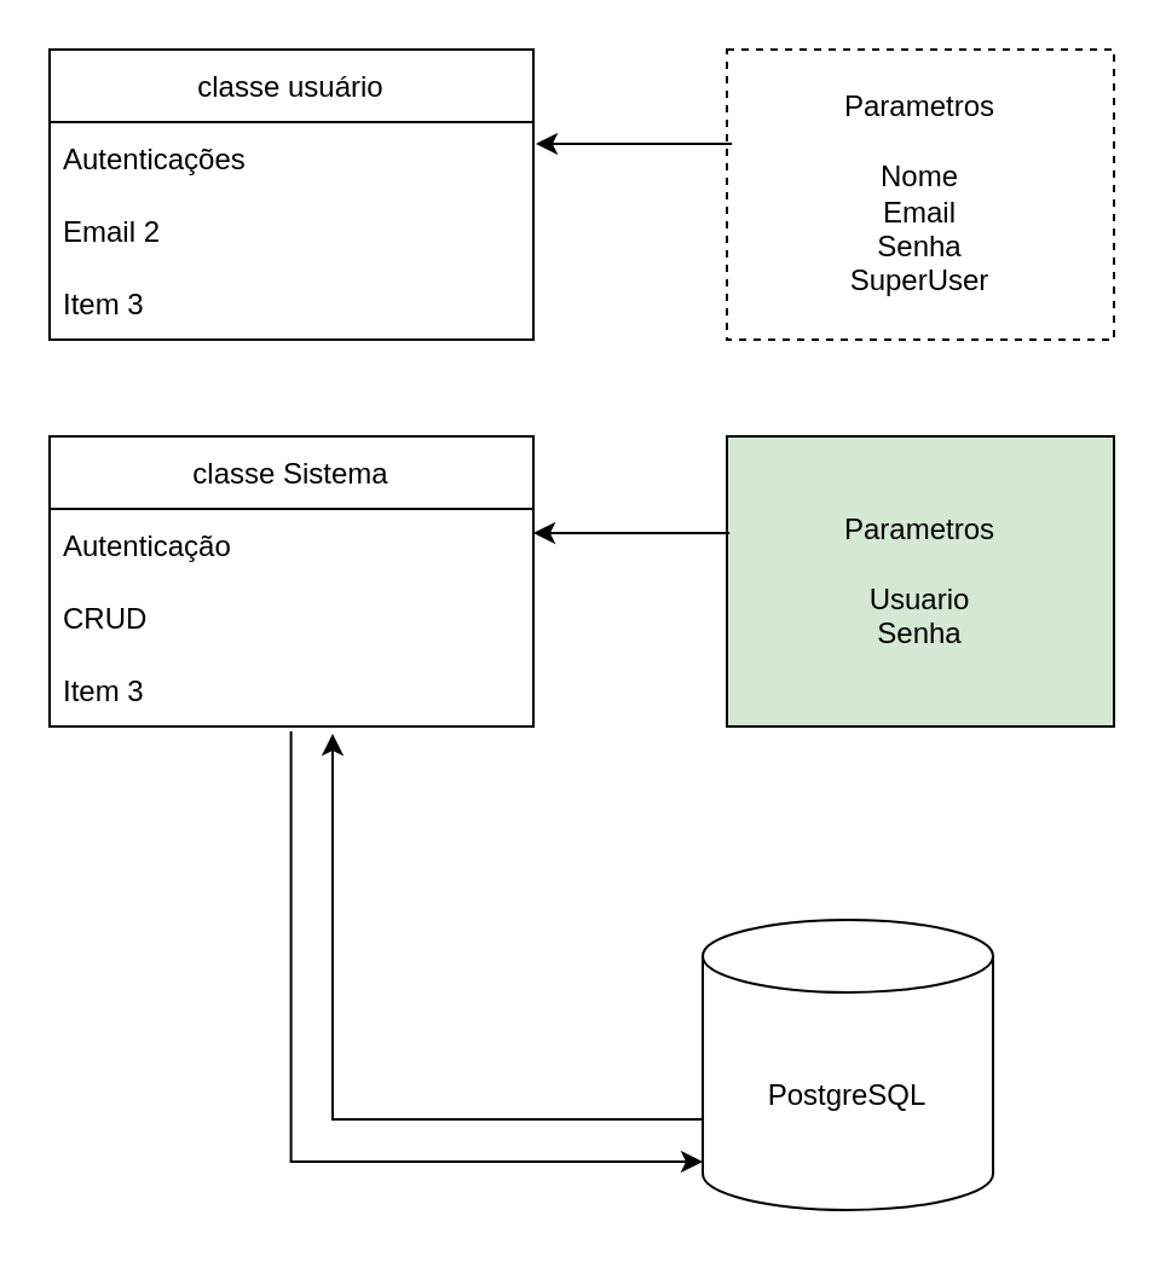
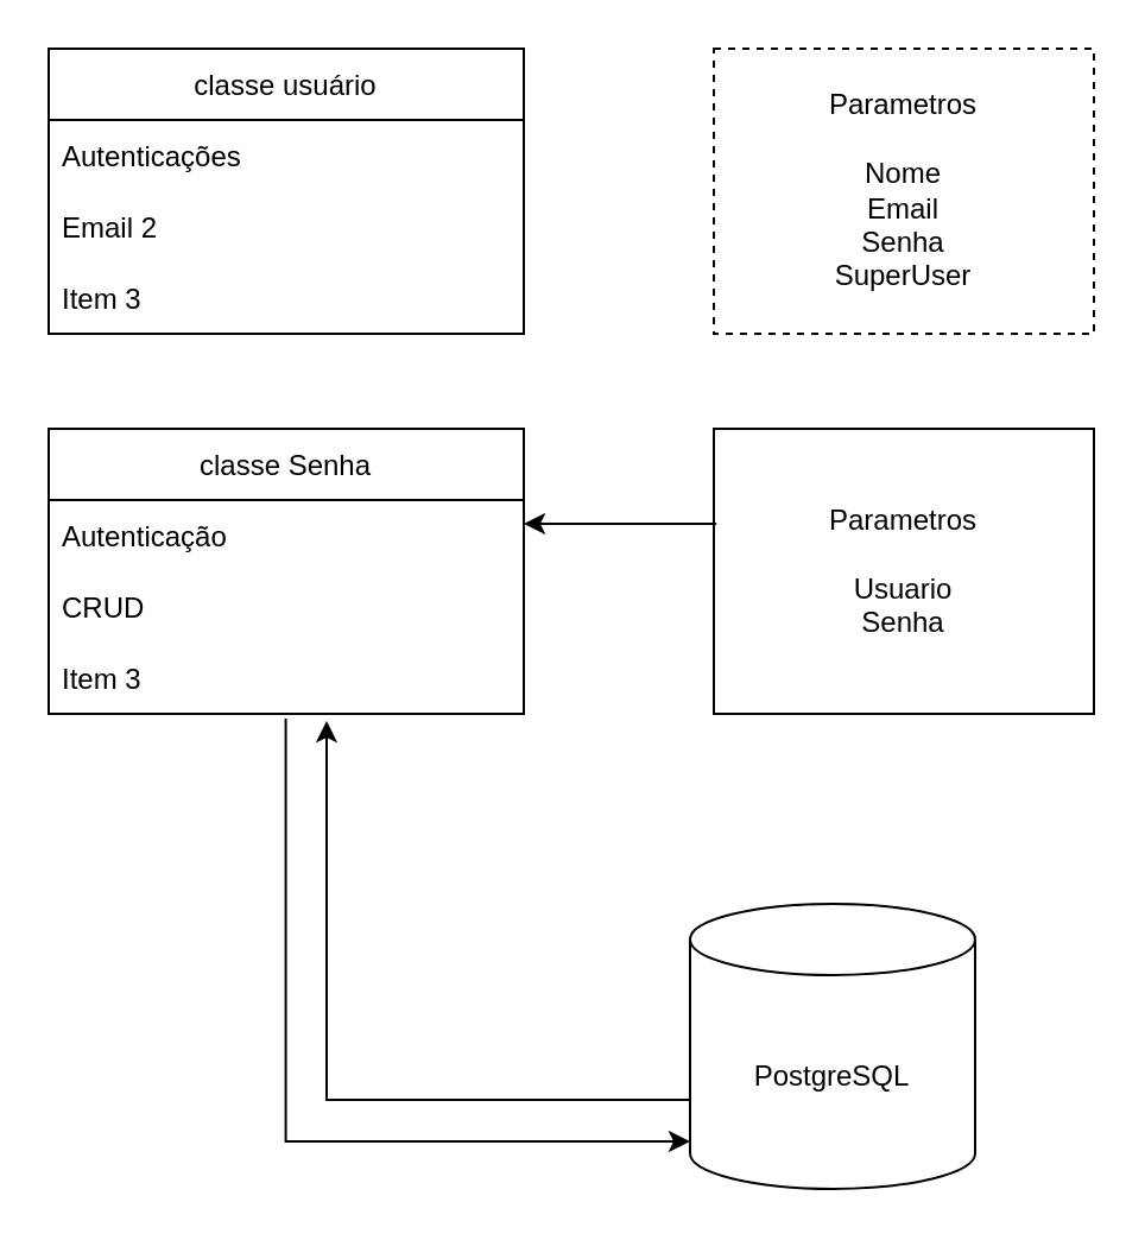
  <mxCell id="0" />
  <mxCell id="1" parent="0" />
  <mxCell id="2" value="classe usuário" style="swimlane;fontStyle=0;childLayout=stackLayout;horizontal=1;startSize=30;horizontalStack=0;resizeParent=1;resizeParentMax=0;resizeLast=0;collapsible=1;marginBottom=0;" vertex="1" parent="1"><mxGeometry x="20" y="20" width="200" height="120" as="geometry" /></mxCell>
  <mxCell id="3" value="Autenticações" style="text;strokeColor=none;fillColor=none;align=left;verticalAlign=middle;spacingLeft=4;spacingRight=4;overflow=hidden;points=[[0,0.5],[1,0.5]];portConstraint=eastwest;rotatable=0;" vertex="1" parent="2"><mxGeometry y="30" width="200" height="30" as="geometry" /></mxCell>
  <mxCell id="4" value="Email 2" style="text;strokeColor=none;fillColor=none;align=left;verticalAlign=middle;spacingLeft=4;spacingRight=4;overflow=hidden;points=[[0,0.5],[1,0.5]];portConstraint=eastwest;rotatable=0;" vertex="1" parent="2"><mxGeometry y="60" width="200" height="30" as="geometry" /></mxCell>
  <mxCell id="5" value="Item 3" style="text;strokeColor=none;fillColor=none;align=left;verticalAlign=middle;spacingLeft=4;spacingRight=4;overflow=hidden;points=[[0,0.5],[1,0.5]];portConstraint=eastwest;rotatable=0;" vertex="1" parent="2"><mxGeometry y="90" width="200" height="30" as="geometry" /></mxCell>
- <mxCell id="6" value="classe Sistema" style="swimlane;fontStyle=0;childLayout=stackLayout;horizontal=1;startSize=30;horizontalStack=0;resizeParent=1;resizeParentMax=0;resizeLast=0;collapsible=1;marginBottom=0;" vertex="1" parent="1"><mxGeometry x="20" y="180" width="200" height="120" as="geometry" /></mxCell>
+ <mxCell id="6" value="classe Senha" style="swimlane;fontStyle=0;childLayout=stackLayout;horizontal=1;startSize=30;horizontalStack=0;resizeParent=1;resizeParentMax=0;resizeLast=0;collapsible=1;marginBottom=0;" vertex="1" parent="1"><mxGeometry x="20" y="180" width="200" height="120" as="geometry" /></mxCell>
  <mxCell id="7" value="Autenticação" style="text;strokeColor=none;fillColor=none;align=left;verticalAlign=middle;spacingLeft=4;spacingRight=4;overflow=hidden;points=[[0,0.5],[1,0.5]];portConstraint=eastwest;rotatable=0;" vertex="1" parent="6"><mxGeometry y="30" width="200" height="30" as="geometry" /></mxCell>
  <mxCell id="8" value="CRUD" style="text;strokeColor=none;fillColor=none;align=left;verticalAlign=middle;spacingLeft=4;spacingRight=4;overflow=hidden;points=[[0,0.5],[1,0.5]];portConstraint=eastwest;rotatable=0;" vertex="1" parent="6"><mxGeometry y="60" width="200" height="30" as="geometry" /></mxCell>
  <mxCell id="9" value="Item 3" style="text;strokeColor=none;fillColor=none;align=left;verticalAlign=middle;spacingLeft=4;spacingRight=4;overflow=hidden;points=[[0,0.5],[1,0.5]];portConstraint=eastwest;rotatable=0;" vertex="1" parent="6"><mxGeometry y="90" width="200" height="30" as="geometry" /></mxCell>
  <mxCell id="10" value="Parametros&lt;br&gt;&lt;br&gt;Nome&lt;br&gt;Email&lt;br&gt;Senha&lt;br&gt;SuperUser" style="rounded=0;whiteSpace=wrap;html=1;dashed=1;" vertex="1" parent="1"><mxGeometry x="300" y="20" width="160" height="120" as="geometry" /></mxCell>
- <mxCell id="11" value="" style="endArrow=classic;html=1;rounded=0;entryX=1.005;entryY=0.3;entryDx=0;entryDy=0;entryPerimeter=0;exitX=0.013;exitY=0.325;exitDx=0;exitDy=0;exitPerimeter=0;" edge="1" parent="1" source="10" target="3"><mxGeometry width="50" height="50" relative="1" as="geometry"><mxPoint x="370" y="180" as="sourcePoint" /><mxPoint x="410" y="130" as="targetPoint" /></mxGeometry></mxCell>
  <mxCell id="12" value="PostgreSQL" style="shape=cylinder3;whiteSpace=wrap;html=1;boundedLbl=1;backgroundOutline=1;size=15;" vertex="1" parent="1"><mxGeometry x="290" y="380" width="120" height="120" as="geometry" /></mxCell>
- <mxCell id="13" value="Parametros&lt;br&gt;&lt;br&gt;Usuario&lt;br&gt;Senha" style="rounded=0;whiteSpace=wrap;html=1;fillColor=#d5e8d4;" vertex="1" parent="1"><mxGeometry x="300" y="180" width="160" height="120" as="geometry" /></mxCell>
+ <mxCell id="13" value="Parametros&lt;br&gt;&lt;br&gt;Usuario&lt;br&gt;Senha" style="rounded=0;whiteSpace=wrap;html=1;" vertex="1" parent="1"><mxGeometry x="300" y="180" width="160" height="120" as="geometry" /></mxCell>
  <mxCell id="14" value="" style="endArrow=classic;html=1;rounded=0;entryX=1.005;entryY=0.3;entryDx=0;entryDy=0;entryPerimeter=0;exitX=0.013;exitY=0.325;exitDx=0;exitDy=0;exitPerimeter=0;" edge="1" parent="1"><mxGeometry width="50" height="50" relative="1" as="geometry"><mxPoint x="301.08" y="220" as="sourcePoint" /><mxPoint x="220" y="220" as="targetPoint" /><Array as="points"><mxPoint x="261.08" y="220" /></Array></mxGeometry></mxCell>
  <mxCell id="15" value="" style="edgeStyle=segmentEdgeStyle;endArrow=classic;html=1;rounded=0;exitX=0;exitY=0;exitDx=0;exitDy=82.5;exitPerimeter=0;entryX=0.585;entryY=1.1;entryDx=0;entryDy=0;entryPerimeter=0;" edge="1" parent="1" source="12" target="9"><mxGeometry width="50" height="50" relative="1" as="geometry"><mxPoint x="180" y="465" as="sourcePoint" /><mxPoint x="130" y="415" as="targetPoint" /></mxGeometry></mxCell>
  <mxCell id="16" value="" style="edgeStyle=segmentEdgeStyle;endArrow=classic;html=1;rounded=0;exitX=0.499;exitY=1.067;exitDx=0;exitDy=0;exitPerimeter=0;" edge="1" parent="1" source="9" target="12"><mxGeometry width="50" height="50" relative="1" as="geometry"><mxPoint x="120" y="310" as="sourcePoint" /><mxPoint x="280" y="480" as="targetPoint" /><Array as="points"><mxPoint x="120" y="480" /></Array></mxGeometry></mxCell>
